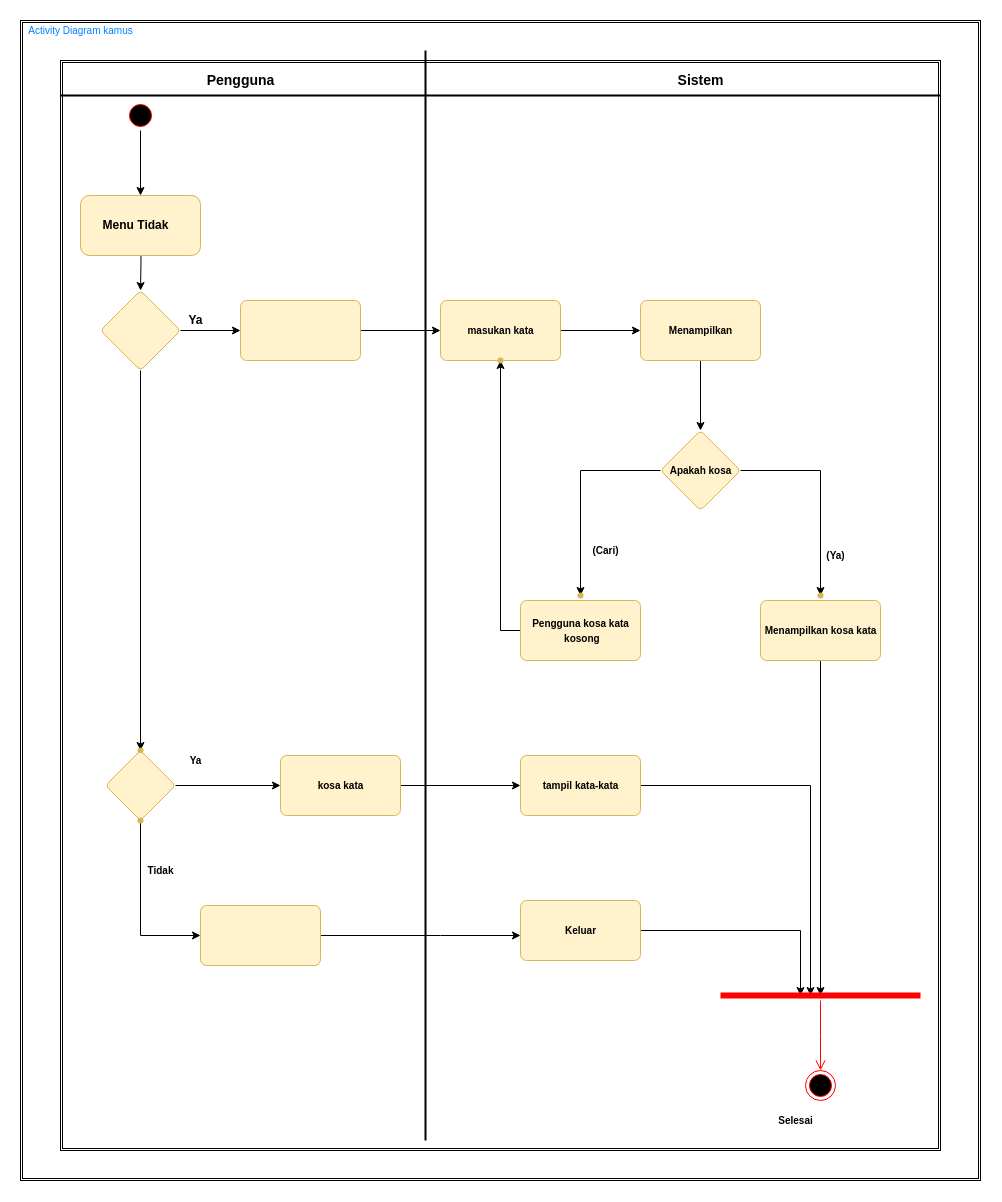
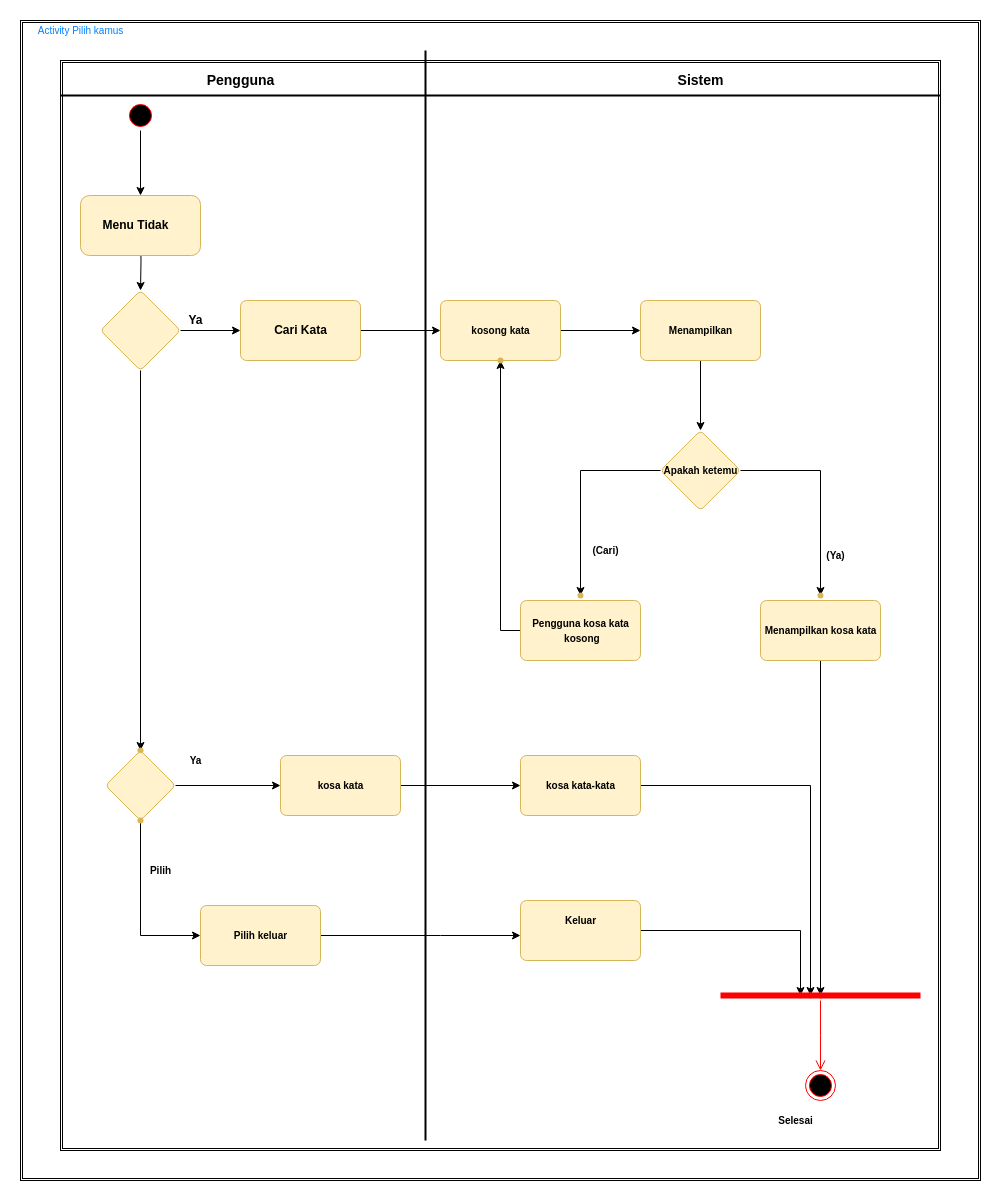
  <mxCell id="0" />
  <mxCell id="1" parent="0" />
  <mxCell id="2" value="" style="shape=ext;double=1;rounded=0;whiteSpace=wrap;html=1;fillColor=default;" vertex="1" parent="1"><mxGeometry y="20" width="960" height="1160" as="geometry" x="20" /></mxCell>
  <mxCell id="3" value="" style="edgeStyle=orthogonalEdgeStyle;rounded=0;orthogonalLoop=1;jettySize=auto;html=1;" edge="1" parent="1" source="4" target="11"><mxGeometry relative="1" as="geometry" /></mxCell>
  <mxCell id="4" value="" style="ellipse;html=1;shape=startState;fillColor=#000000;strokeColor=#ff0000;" vertex="1" parent="1"><mxGeometry x="125" y="100" width="30" height="30" as="geometry" /></mxCell>
  <mxCell id="5" value="" style="edgeStyle=orthogonalEdgeStyle;rounded=0;orthogonalLoop=1;jettySize=auto;html=1;" edge="1" parent="1" target="8"><mxGeometry relative="1" as="geometry"><mxPoint x="140" y="230" as="sourcePoint" /></mxGeometry></mxCell>
  <mxCell id="6" value="" style="edgeStyle=orthogonalEdgeStyle;rounded=0;orthogonalLoop=1;jettySize=auto;html=1;" edge="1" parent="1" source="8" target="10"><mxGeometry relative="1" as="geometry" /></mxCell>
  <mxCell id="7" value="" style="edgeStyle=orthogonalEdgeStyle;rounded=0;orthogonalLoop=1;jettySize=auto;html=1;" edge="1" parent="1" source="8" target="29"><mxGeometry relative="1" as="geometry" /></mxCell>
  <mxCell id="8" value="" style="rhombus;whiteSpace=wrap;html=1;fillColor=#fff2cc;strokeColor=#d6b656;rounded=1;arcSize=10;" vertex="1" parent="1"><mxGeometry x="100" y="290" width="80" height="80" as="geometry" /></mxCell>
  <mxCell id="9" value="" style="edgeStyle=orthogonalEdgeStyle;rounded=0;orthogonalLoop=1;jettySize=auto;html=1;" edge="1" parent="1" source="10" target="16"><mxGeometry relative="1" as="geometry" /></mxCell>
  <mxCell id="10" value="" style="rounded=1;whiteSpace=wrap;html=1;fillColor=#fff2cc;strokeColor=#d6b656;arcSize=10;" vertex="1" parent="1"><mxGeometry x="240" y="300" width="120" height="60" as="geometry" /></mxCell>
  <mxCell id="11" value="" style="rounded=1;whiteSpace=wrap;html=1;fillColor=#fff2cc;strokeColor=#d6b656;" vertex="1" parent="1"><mxGeometry x="80" y="195" width="120" height="60" as="geometry" /></mxCell>
  <mxCell id="12" value="&lt;b&gt;Menu Tidak&lt;/b&gt;" style="text;html=1;resizable=0;autosize=1;align=center;verticalAlign=middle;points=[];fillColor=none;strokeColor=none;rounded=0;" vertex="1" parent="1"><mxGeometry x="90" y="215" width="90" height="20" as="geometry" /></mxCell>
  <mxCell id="13" value="&lt;b&gt;Ya&lt;/b&gt;" style="text;html=1;resizable=0;autosize=1;align=center;verticalAlign=middle;points=[];fillColor=none;strokeColor=none;rounded=0;" vertex="1" parent="1"><mxGeometry x="180" y="310" width="30" height="20" as="geometry" /></mxCell>
+ <mxCell id="14" value="&lt;b&gt;Cari Kata&lt;/b&gt;" style="text;html=1;resizable=0;autosize=1;align=center;verticalAlign=middle;points=[];fillColor=none;strokeColor=none;rounded=0;" vertex="1" parent="1"><mxGeometry x="265" y="320" width="70" height="20" as="geometry" /></mxCell>
  <mxCell id="15" value="" style="edgeStyle=orthogonalEdgeStyle;rounded=0;orthogonalLoop=1;jettySize=auto;html=1;" edge="1" parent="1" source="16" target="18"><mxGeometry relative="1" as="geometry" /></mxCell>
  <mxCell id="16" value="" style="rounded=1;whiteSpace=wrap;html=1;fillColor=#fff2cc;strokeColor=#d6b656;arcSize=10;" vertex="1" parent="1"><mxGeometry x="440" y="300" width="120" height="60" as="geometry" /></mxCell>
  <mxCell id="17" value="" style="edgeStyle=orthogonalEdgeStyle;rounded=0;orthogonalLoop=1;jettySize=auto;html=1;" edge="1" parent="1" source="18" target="21"><mxGeometry relative="1" as="geometry" /></mxCell>
  <mxCell id="18" value="" style="rounded=1;whiteSpace=wrap;html=1;fillColor=#fff2cc;strokeColor=#d6b656;arcSize=10;" vertex="1" parent="1"><mxGeometry x="640" y="300" width="120" height="60" as="geometry" /></mxCell>
  <mxCell id="19" value="" style="edgeStyle=orthogonalEdgeStyle;rounded=0;orthogonalLoop=1;jettySize=auto;html=1;" edge="1" parent="1" source="21" target="22"><mxGeometry relative="1" as="geometry" /></mxCell>
  <mxCell id="20" value="" style="edgeStyle=orthogonalEdgeStyle;rounded=0;orthogonalLoop=1;jettySize=auto;html=1;" edge="1" parent="1" source="21" target="23"><mxGeometry relative="1" as="geometry" /></mxCell>
  <mxCell id="21" value="" style="rhombus;whiteSpace=wrap;html=1;fillColor=#fff2cc;strokeColor=#d6b656;rounded=1;arcSize=10;" vertex="1" parent="1"><mxGeometry x="660" y="430" width="80" height="80" as="geometry" /></mxCell>
  <mxCell id="22" value="" style="shape=waypoint;sketch=0;size=6;pointerEvents=1;points=[];fillColor=#fff2cc;resizable=0;rotatable=0;perimeter=centerPerimeter;snapToPoint=1;strokeColor=#d6b656;rounded=1;arcSize=10;" vertex="1" parent="1"><mxGeometry x="560" y="575" width="40" height="40" as="geometry" /></mxCell>
  <mxCell id="23" value="" style="shape=waypoint;sketch=0;size=6;pointerEvents=1;points=[];fillColor=#fff2cc;resizable=0;rotatable=0;perimeter=centerPerimeter;snapToPoint=1;strokeColor=#d6b656;rounded=1;arcSize=10;" vertex="1" parent="1"><mxGeometry x="800" y="575" width="40" height="40" as="geometry" /></mxCell>
  <mxCell id="24" value="" style="edgeStyle=orthogonalEdgeStyle;rounded=0;orthogonalLoop=1;jettySize=auto;html=1;" edge="1" parent="1" source="25" target="28"><mxGeometry relative="1" as="geometry"><Array as="points"><mxPoint x="500" y="630" /></Array></mxGeometry></mxCell>
  <mxCell id="25" value="" style="rounded=1;whiteSpace=wrap;html=1;fillColor=#fff2cc;strokeColor=#d6b656;sketch=0;arcSize=10;" vertex="1" parent="1"><mxGeometry x="520" y="600" width="120" height="60" as="geometry" /></mxCell>
  <mxCell id="26" value="" style="edgeStyle=orthogonalEdgeStyle;rounded=0;orthogonalLoop=1;jettySize=auto;html=1;" edge="1" parent="1" source="27" target="44"><mxGeometry relative="1" as="geometry" /></mxCell>
  <mxCell id="27" value="" style="rounded=1;whiteSpace=wrap;html=1;fillColor=#fff2cc;strokeColor=#d6b656;sketch=0;arcSize=10;" vertex="1" parent="1"><mxGeometry x="760" y="600" width="120" height="60" as="geometry" /></mxCell>
  <mxCell id="28" value="" style="shape=waypoint;sketch=0;size=6;pointerEvents=1;points=[];fillColor=#fff2cc;resizable=0;rotatable=0;perimeter=centerPerimeter;snapToPoint=1;strokeColor=#d6b656;rounded=1;arcSize=10;" vertex="1" parent="1"><mxGeometry x="480" y="340" width="40" height="40" as="geometry" /></mxCell>
  <mxCell id="29" value="" style="shape=waypoint;sketch=0;size=6;pointerEvents=1;points=[];fillColor=#fff2cc;resizable=0;rotatable=0;perimeter=centerPerimeter;snapToPoint=1;strokeColor=#d6b656;rounded=1;arcSize=10;" vertex="1" parent="1"><mxGeometry x="120" y="730" width="40" height="40" as="geometry" /></mxCell>
  <mxCell id="30" value="" style="edgeStyle=orthogonalEdgeStyle;rounded=0;orthogonalLoop=1;jettySize=auto;html=1;" edge="1" parent="1" source="31" target="33"><mxGeometry relative="1" as="geometry" /></mxCell>
  <mxCell id="31" value="" style="rhombus;whiteSpace=wrap;html=1;fillColor=#fff2cc;strokeColor=#d6b656;rounded=1;arcSize=10;" vertex="1" parent="1"><mxGeometry x="105" y="750" width="70" height="70" as="geometry" /></mxCell>
  <mxCell id="32" value="" style="edgeStyle=orthogonalEdgeStyle;rounded=0;orthogonalLoop=1;jettySize=auto;html=1;" edge="1" parent="1" source="33" target="41"><mxGeometry relative="1" as="geometry" /></mxCell>
  <mxCell id="33" value="" style="rounded=1;whiteSpace=wrap;html=1;fillColor=#fff2cc;strokeColor=#d6b656;arcSize=10;" vertex="1" parent="1"><mxGeometry x="280" y="755" width="120" height="60" as="geometry" /></mxCell>
  <mxCell id="34" value="" style="edgeStyle=orthogonalEdgeStyle;rounded=0;orthogonalLoop=1;jettySize=auto;html=1;" edge="1" parent="1" source="35" target="37"><mxGeometry relative="1" as="geometry"><Array as="points"><mxPoint x="140" y="935" /></Array></mxGeometry></mxCell>
  <mxCell id="35" value="" style="shape=waypoint;sketch=0;size=6;pointerEvents=1;points=[];fillColor=#fff2cc;resizable=0;rotatable=0;perimeter=centerPerimeter;snapToPoint=1;strokeColor=#d6b656;rounded=1;arcSize=10;" vertex="1" parent="1"><mxGeometry x="120" y="800" width="40" height="40" as="geometry" /></mxCell>
  <mxCell id="36" value="" style="edgeStyle=orthogonalEdgeStyle;rounded=0;orthogonalLoop=1;jettySize=auto;html=1;" edge="1" parent="1" source="37" target="39"><mxGeometry relative="1" as="geometry"><Array as="points"><mxPoint x="440" y="935" /><mxPoint x="440" y="935" /></Array></mxGeometry></mxCell>
  <mxCell id="37" value="" style="rounded=1;whiteSpace=wrap;html=1;fillColor=#fff2cc;strokeColor=#d6b656;sketch=0;arcSize=10;" vertex="1" parent="1"><mxGeometry x="200" y="905" width="120" height="60" as="geometry" /></mxCell>
  <mxCell id="38" value="" style="edgeStyle=orthogonalEdgeStyle;rounded=0;orthogonalLoop=1;jettySize=auto;html=1;" edge="1" parent="1" source="39" target="46"><mxGeometry relative="1" as="geometry" /></mxCell>
  <mxCell id="39" value="" style="rounded=1;whiteSpace=wrap;html=1;fillColor=#fff2cc;strokeColor=#d6b656;sketch=0;arcSize=10;" vertex="1" parent="1"><mxGeometry x="520" y="900" width="120" height="60" as="geometry" /></mxCell>
  <mxCell id="40" value="" style="edgeStyle=orthogonalEdgeStyle;rounded=0;orthogonalLoop=1;jettySize=auto;html=1;" edge="1" parent="1" source="41" target="45"><mxGeometry relative="1" as="geometry" /></mxCell>
  <mxCell id="41" value="" style="rounded=1;whiteSpace=wrap;html=1;fillColor=#fff2cc;strokeColor=#d6b656;arcSize=10;" vertex="1" parent="1"><mxGeometry x="520" y="755" width="120" height="60" as="geometry" /></mxCell>
  <mxCell id="42" value="" style="ellipse;html=1;shape=endState;fillColor=#000000;strokeColor=#ff0000;" vertex="1" parent="1"><mxGeometry x="805" y="1070" width="30" height="30" as="geometry" /></mxCell>
  <mxCell id="43" value="" style="edgeStyle=orthogonalEdgeStyle;html=1;verticalAlign=bottom;endArrow=open;endSize=8;strokeColor=#ff0000;rounded=0;" edge="1" source="48" parent="1"><mxGeometry relative="1" as="geometry"><mxPoint x="820" y="1070" as="targetPoint" /></mxGeometry></mxCell>
  <mxCell id="44" value="" style="shape=waypoint;sketch=0;size=6;pointerEvents=1;points=[];fillColor=#fff2cc;resizable=0;rotatable=0;perimeter=centerPerimeter;snapToPoint=1;strokeColor=#d6b656;rounded=1;arcSize=10;" vertex="1" parent="1"><mxGeometry x="800" y="975" width="40" height="40" as="geometry" /></mxCell>
  <mxCell id="45" value="" style="shape=waypoint;sketch=0;size=6;pointerEvents=1;points=[];fillColor=#fff2cc;resizable=0;rotatable=0;perimeter=centerPerimeter;snapToPoint=1;strokeColor=#d6b656;rounded=1;arcSize=10;" vertex="1" parent="1"><mxGeometry x="790" y="975" width="40" height="40" as="geometry" /></mxCell>
  <mxCell id="46" value="" style="shape=waypoint;sketch=0;size=6;pointerEvents=1;points=[];fillColor=#fff2cc;resizable=0;rotatable=0;perimeter=centerPerimeter;snapToPoint=1;strokeColor=#d6b656;rounded=1;arcSize=10;" vertex="1" parent="1"><mxGeometry x="780" y="975" width="40" height="40" as="geometry" /></mxCell>
  <mxCell id="47" value="" style="shape=ext;double=1;rounded=0;whiteSpace=wrap;html=1;fillColor=none;" vertex="1" parent="1"><mxGeometry x="60" y="60" width="880" height="1090" as="geometry" /></mxCell>
  <mxCell id="48" value="" style="shape=line;html=1;strokeWidth=6;strokeColor=#ff0000;" vertex="1" parent="1"><mxGeometry x="720" y="990" width="200" height="10" as="geometry" /></mxCell>
  <mxCell id="49" value="" style="line;strokeWidth=2;direction=south;html=1;fillColor=none;" vertex="1" parent="1"><mxGeometry x="420" y="50" width="10" height="1090" as="geometry" /></mxCell>
  <mxCell id="50" value="" style="line;strokeWidth=2;html=1;fillColor=none;" vertex="1" parent="1"><mxGeometry x="60" y="90" width="880" height="10" as="geometry" /></mxCell>
  <mxCell id="51" value="&lt;b&gt;&lt;font style=&quot;font-size: 14px&quot;&gt;Pengguna&lt;/font&gt;&lt;/b&gt;" style="text;html=1;resizable=0;autosize=1;align=center;verticalAlign=middle;points=[];fillColor=none;strokeColor=none;rounded=0;" vertex="1" parent="1"><mxGeometry x="200" y="70" width="80" height="20" as="geometry" /></mxCell>
  <mxCell id="52" value="&lt;b&gt;&lt;font style=&quot;font-size: 14px&quot;&gt;Sistem&lt;/font&gt;&lt;/b&gt;" style="text;html=1;resizable=0;autosize=1;align=center;verticalAlign=middle;points=[];fillColor=none;strokeColor=none;rounded=0;" vertex="1" parent="1"><mxGeometry x="670" y="70" width="60" height="20" as="geometry" /></mxCell>
- <mxCell id="53" value="&lt;font size=&quot;1&quot;&gt;&lt;b&gt;masukan kata&lt;/b&gt;&lt;/font&gt;" style="text;html=1;resizable=0;autosize=1;align=center;verticalAlign=middle;points=[];fillColor=none;strokeColor=none;rounded=0;" vertex="1" parent="1"><mxGeometry x="460" y="320" width="80" height="20" as="geometry" /></mxCell>
+ <mxCell id="53" value="&lt;font size=&quot;1&quot;&gt;&lt;b&gt;kosong kata&lt;/b&gt;&lt;/font&gt;" style="text;html=1;resizable=0;autosize=1;align=center;verticalAlign=middle;points=[];fillColor=none;strokeColor=none;rounded=0;" vertex="1" parent="1"><mxGeometry x="460" y="320" width="80" height="20" as="geometry" /></mxCell>
  <mxCell id="54" value="&lt;font size=&quot;1&quot;&gt;&lt;b&gt;Menampilkan&lt;/b&gt;&lt;/font&gt;" style="text;html=1;resizable=0;autosize=1;align=center;verticalAlign=middle;points=[];fillColor=none;strokeColor=none;rounded=0;" vertex="1" parent="1"><mxGeometry x="655" y="320" width="90" height="20" as="geometry" /></mxCell>
- <mxCell id="55" value="&lt;font&gt;&lt;font style=&quot;font-size: 10px&quot;&gt;&lt;b&gt;Apakah kosa&lt;/b&gt;&lt;/font&gt;&lt;br&gt;&lt;/font&gt;" style="text;html=1;resizable=0;autosize=1;align=center;verticalAlign=middle;points=[];fillColor=none;strokeColor=none;rounded=0;" vertex="1" parent="1"><mxGeometry x="655" y="460" width="90" height="20" as="geometry" /></mxCell>
+ <mxCell id="55" value="&lt;font&gt;&lt;font style=&quot;font-size: 10px&quot;&gt;&lt;b&gt;Apakah ketemu&lt;/b&gt;&lt;/font&gt;&lt;br&gt;&lt;/font&gt;" style="text;html=1;resizable=0;autosize=1;align=center;verticalAlign=middle;points=[];fillColor=none;strokeColor=none;rounded=0;" vertex="1" parent="1"><mxGeometry x="655" y="460" width="90" height="20" as="geometry" /></mxCell>
  <mxCell id="56" value="&lt;font&gt;&lt;font style=&quot;font-size: 10px&quot;&gt;&lt;b&gt;(Cari)&lt;/b&gt;&lt;/font&gt;&lt;br&gt;&lt;/font&gt;" style="text;html=1;resizable=0;autosize=1;align=center;verticalAlign=middle;points=[];fillColor=none;strokeColor=none;rounded=0;" vertex="1" parent="1"><mxGeometry x="580" y="540" width="50" height="20" as="geometry" /></mxCell>
  <mxCell id="57" value="&lt;font&gt;&lt;font style=&quot;font-size: 10px&quot;&gt;&lt;b&gt;(Ya)&lt;/b&gt;&lt;/font&gt;&lt;br&gt;&lt;/font&gt;" style="text;html=1;resizable=0;autosize=1;align=center;verticalAlign=middle;points=[];fillColor=none;strokeColor=none;rounded=0;" vertex="1" parent="1"><mxGeometry x="820" y="545" width="30" height="20" as="geometry" /></mxCell>
  <mxCell id="58" value="&lt;font&gt;&lt;font style=&quot;font-size: 10px&quot;&gt;&lt;b&gt;Pengguna kosa kata&lt;br&gt;&amp;nbsp;kosong&lt;/b&gt;&lt;/font&gt;&lt;br&gt;&lt;/font&gt;" style="text;html=1;resizable=0;autosize=1;align=center;verticalAlign=middle;points=[];fillColor=none;strokeColor=none;rounded=0;" vertex="1" parent="1"><mxGeometry x="515" y="615" width="130" height="30" as="geometry" /></mxCell>
  <mxCell id="59" value="&lt;font&gt;&lt;font style=&quot;font-size: 10px&quot;&gt;&lt;b&gt;Menampilkan kosa kata&lt;/b&gt;&lt;/font&gt;&lt;br&gt;&lt;/font&gt;" style="text;html=1;resizable=0;autosize=1;align=center;verticalAlign=middle;points=[];fillColor=none;strokeColor=none;rounded=0;" vertex="1" parent="1"><mxGeometry x="760" y="620" width="120" height="20" as="geometry" /></mxCell>
- <mxCell id="60" value="&lt;font&gt;&lt;span style=&quot;font-size: 10px&quot;&gt;&lt;b&gt;tampil kata-kata&lt;/b&gt;&lt;/span&gt;&lt;br&gt;&lt;/font&gt;" style="text;html=1;resizable=0;autosize=1;align=center;verticalAlign=middle;points=[];fillColor=none;strokeColor=none;rounded=0;" vertex="1" parent="1"><mxGeometry x="535" y="775" width="90" height="20" as="geometry" /></mxCell>
- <mxCell id="61" value="&lt;font&gt;&lt;span style=&quot;font-size: 10px&quot;&gt;&lt;b&gt;Keluar&lt;/b&gt;&lt;/span&gt;&lt;br&gt;&lt;/font&gt;" style="text;html=1;resizable=0;autosize=1;align=center;verticalAlign=middle;points=[];fillColor=none;strokeColor=none;rounded=0;" vertex="1" parent="1"><mxGeometry x="555" y="920" width="50" height="20" as="geometry" /></mxCell>
+ <mxCell id="60" value="&lt;font&gt;&lt;span style=&quot;font-size: 10px&quot;&gt;&lt;b&gt;kosa kata-kata&lt;/b&gt;&lt;/span&gt;&lt;br&gt;&lt;/font&gt;" style="text;html=1;resizable=0;autosize=1;align=center;verticalAlign=middle;points=[];fillColor=none;strokeColor=none;rounded=0;" vertex="1" parent="1"><mxGeometry x="535" y="775" width="90" height="20" as="geometry" /></mxCell>
+ <mxCell id="61" value="&lt;font&gt;&lt;span style=&quot;font-size: 10px&quot;&gt;&lt;b&gt;Keluar&lt;/b&gt;&lt;/span&gt;&lt;br&gt;&lt;/font&gt;" style="text;html=1;resizable=0;autosize=1;align=center;verticalAlign=middle;points=[];fillColor=none;strokeColor=none;rounded=0;" vertex="1" parent="1"><mxGeometry x="555" y="910" width="50" height="20" as="geometry" /></mxCell>
  <mxCell id="62" value="&lt;font&gt;&lt;span style=&quot;font-size: 10px&quot;&gt;&lt;b&gt;Selesai&lt;/b&gt;&lt;/span&gt;&lt;br&gt;&lt;/font&gt;" style="text;html=1;resizable=0;autosize=1;align=center;verticalAlign=middle;points=[];fillColor=none;strokeColor=none;rounded=0;" vertex="1" parent="1"><mxGeometry x="770" y="1110" width="50" height="20" as="geometry" /></mxCell>
- <mxCell id="63" value="Activity Diagram kamus" style="text;html=1;resizable=0;autosize=1;align=center;verticalAlign=middle;points=[];fillColor=none;strokeColor=none;rounded=0;fontSize=10;fontColor=#007FFF;" vertex="1" parent="1"><mxGeometry y="20" width="120" height="20" as="geometry" x="20" /></mxCell>
+ <mxCell id="63" value="Activity Pilih kamus" style="text;html=1;resizable=0;autosize=1;align=center;verticalAlign=middle;points=[];fillColor=none;strokeColor=none;rounded=0;fontSize=10;fontColor=#007FFF;" vertex="1" parent="1"><mxGeometry y="20" width="120" height="20" as="geometry" x="20" /></mxCell>
  <mxCell id="64" value="&lt;font&gt;&lt;span style=&quot;font-size: 10px&quot;&gt;&lt;b&gt;kosa kata&lt;/b&gt;&lt;/span&gt;&lt;span style=&quot;color: rgba(0 , 0 , 0 , 0) ; font-family: monospace ; font-size: 0px&quot;&gt;%3CmxGraphModel%3E%3Croot%3E%3CmxCell%20id%3D%220%22%2F%3E%3CmxCell%20id%3D%221%22%20parent%3D%220%22%2F%3E%3CmxCell%20id%3D%222%22%20value%3D%22%26lt%3Bfont%26gt%3B%26lt%3Bspan%20style%3D%26quot%3Bfont-size%3A%2010px%26quot%3B%26gt%3B%26lt%3Bb%26gt%3Btampil%20kata-kata%26lt%3B%2Fb%26gt%3B%26lt%3B%2Fspan%26gt%3B%26lt%3Bbr%26gt%3B%26lt%3B%2Ffont%26gt%3B%22%20style%3D%22text%3Bhtml%3D1%3Bresizable%3D0%3Bautosize%3D1%3Balign%3Dcenter%3BverticalAlign%3Dmiddle%3Bpoints%3D%5B%5D%3BfillColor%3Dnone%3BstrokeColor%3Dnone%3Brounded%3D0%3B%22%20vertex%3D%221%22%20parent%3D%221%22%3E%3CmxGeometry%20x%3D%22515%22%20y%3D%22765%22%20width%3D%2290%22%20height%3D%2220%22%20as%3D%22geometry%22%2F%3E%3C%2FmxCell%3E%3C%2Froot%3E%3C%2FmxGraphModel%3E&lt;/span&gt;&lt;br&gt;&lt;/font&gt;" style="text;html=1;resizable=0;autosize=1;align=center;verticalAlign=middle;points=[];fillColor=none;strokeColor=none;rounded=0;" vertex="1" parent="1"><mxGeometry x="310" y="775" width="60" height="20" as="geometry" /></mxCell>
+ <mxCell id="65" value="&lt;font&gt;&lt;span style=&quot;font-size: 10px&quot;&gt;&lt;b&gt;Pilih keluar&lt;/b&gt;&lt;/span&gt;&lt;br&gt;&lt;/font&gt;" style="text;html=1;resizable=0;autosize=1;align=center;verticalAlign=middle;points=[];fillColor=none;strokeColor=none;rounded=0;" vertex="1" parent="1"><mxGeometry x="225" y="925" width="70" height="20" as="geometry" /></mxCell>
  <mxCell id="66" value="&lt;font&gt;&lt;span style=&quot;font-size: 10px&quot;&gt;&lt;b&gt;Ya&lt;/b&gt;&lt;/span&gt;&lt;br&gt;&lt;/font&gt;" style="text;html=1;resizable=0;autosize=1;align=center;verticalAlign=middle;points=[];fillColor=none;strokeColor=none;rounded=0;" vertex="1" parent="1"><mxGeometry x="180" y="750" width="30" height="20" as="geometry" /></mxCell>
- <mxCell id="67" value="&lt;font&gt;&lt;span style=&quot;font-size: 10px&quot;&gt;&lt;b&gt;Tidak&lt;/b&gt;&lt;/span&gt;&lt;br&gt;&lt;/font&gt;" style="text;html=1;resizable=0;autosize=1;align=center;verticalAlign=middle;points=[];fillColor=none;strokeColor=none;rounded=0;" vertex="1" parent="1"><mxGeometry x="140" y="860" width="40" height="20" as="geometry" /></mxCell>
+ <mxCell id="67" value="&lt;font&gt;&lt;span style=&quot;font-size: 10px&quot;&gt;&lt;b&gt;Pilih&lt;/b&gt;&lt;/span&gt;&lt;br&gt;&lt;/font&gt;" style="text;html=1;resizable=0;autosize=1;align=center;verticalAlign=middle;points=[];fillColor=none;strokeColor=none;rounded=0;" vertex="1" parent="1"><mxGeometry x="140" y="860" width="40" height="20" as="geometry" /></mxCell>
